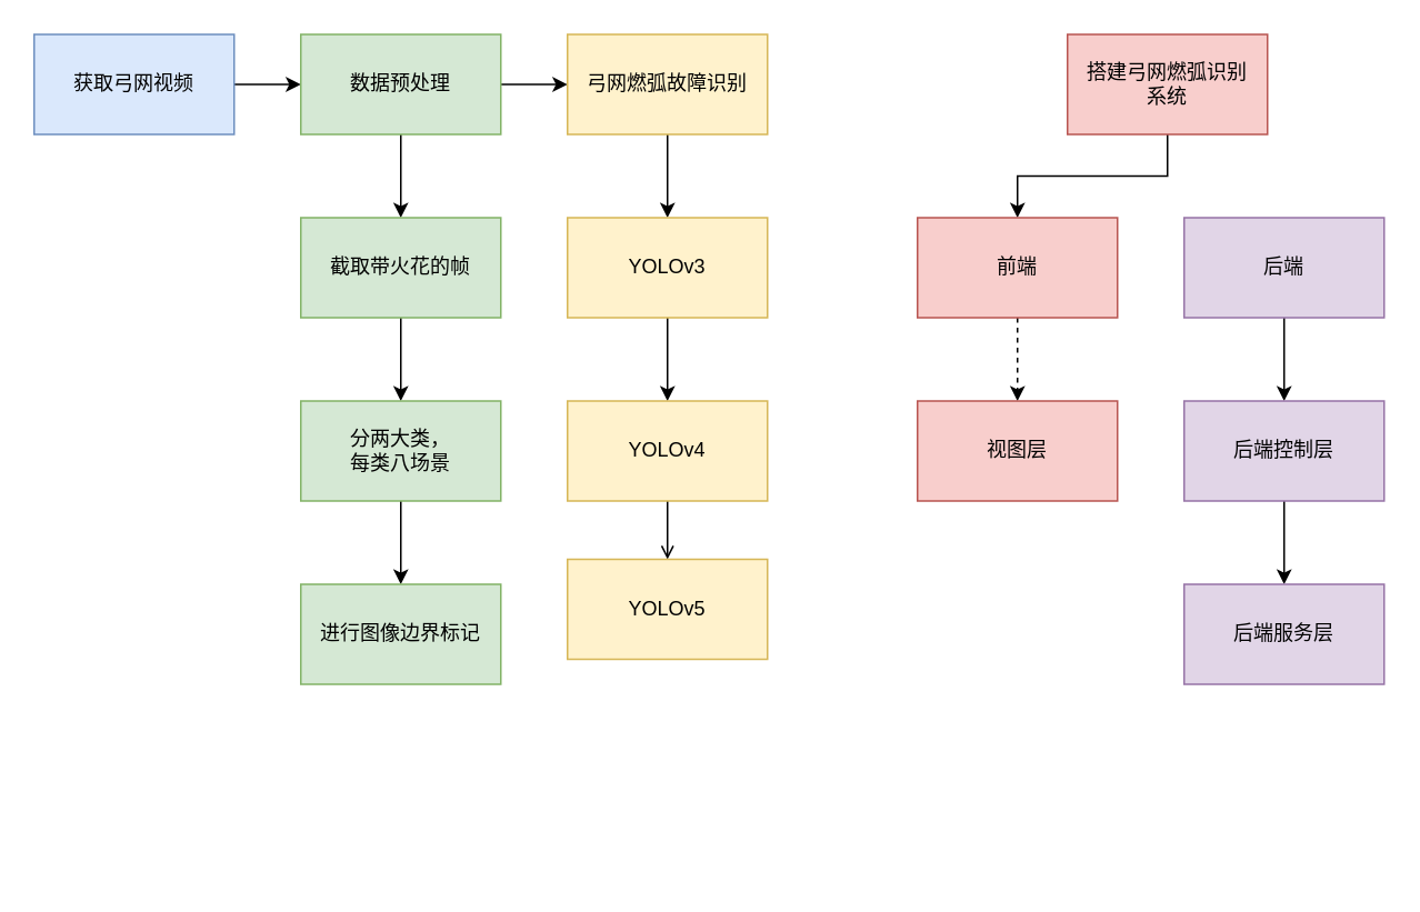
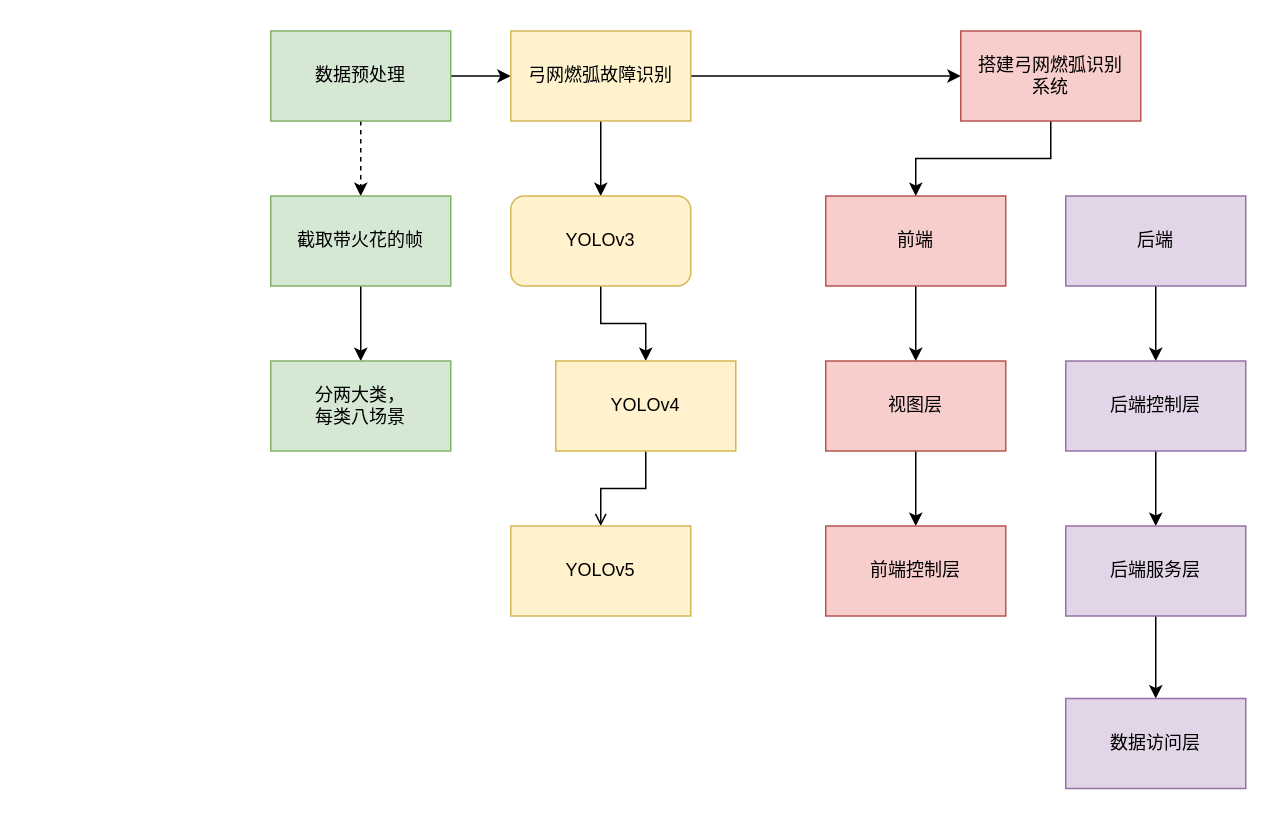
  <mxCell id="0" />
  <mxCell id="1" parent="0" />
- <mxCell id="2" value="" style="edgeStyle=orthogonalEdgeStyle;rounded=0;orthogonalLoop=1;jettySize=auto;html=1;" edge="1" parent="1" source="3" target="6"><mxGeometry relative="1" as="geometry" /></mxCell>
- <mxCell id="3" value="获取弓网视频" style="rounded=0;whiteSpace=wrap;html=1;fillColor=#dae8fc;strokeColor=#6c8ebf;" vertex="1" parent="1"><mxGeometry x="20" y="20" width="120" height="60" as="geometry" /></mxCell>
  <mxCell id="4" value="" style="edgeStyle=orthogonalEdgeStyle;rounded=0;orthogonalLoop=1;jettySize=auto;html=1;" edge="1" parent="1" source="6" target="9"><mxGeometry relative="1" as="geometry" /></mxCell>
- <mxCell id="5" value="" style="edgeStyle=orthogonalEdgeStyle;rounded=0;orthogonalLoop=1;jettySize=auto;html=1;" edge="1" parent="1" source="6" target="13"><mxGeometry relative="1" as="geometry" /></mxCell>
+ <mxCell id="5" value="" style="edgeStyle=orthogonalEdgeStyle;rounded=0;orthogonalLoop=1;jettySize=auto;html=1;dashed=1;" edge="1" parent="1" source="6" target="13"><mxGeometry relative="1" as="geometry" /></mxCell>
  <mxCell id="6" value="数据预处理" style="rounded=0;whiteSpace=wrap;html=1;fillColor=#d5e8d4;strokeColor=#82b366;" vertex="1" parent="1"><mxGeometry x="180" y="20" width="120" height="60" as="geometry" /></mxCell>
+ <mxCell id="7" value="" style="edgeStyle=orthogonalEdgeStyle;rounded=0;orthogonalLoop=1;jettySize=auto;html=1;" edge="1" parent="1" source="9" target="11"><mxGeometry relative="1" as="geometry" /></mxCell>
  <mxCell id="8" value="" style="edgeStyle=orthogonalEdgeStyle;rounded=0;orthogonalLoop=1;jettySize=auto;html=1;" edge="1" parent="1" source="9" target="17"><mxGeometry relative="1" as="geometry" /></mxCell>
  <mxCell id="9" value="弓网燃弧故障识别" style="rounded=0;whiteSpace=wrap;html=1;fillColor=#fff2cc;strokeColor=#d6b656;" vertex="1" parent="1"><mxGeometry x="340" y="20" width="120" height="60" as="geometry" /></mxCell>
  <mxCell id="10" style="edgeStyle=orthogonalEdgeStyle;rounded=0;orthogonalLoop=1;jettySize=auto;html=1;entryX=0.5;entryY=0;entryDx=0;entryDy=0;" edge="1" parent="1" source="11" target="23"><mxGeometry relative="1" as="geometry" /></mxCell>
  <mxCell id="11" value="搭建弓网燃弧识别&lt;br&gt;系统" style="rounded=0;whiteSpace=wrap;html=1;fillColor=#f8cecc;strokeColor=#b85450;" vertex="1" parent="1"><mxGeometry x="640" y="20" width="120" height="60" as="geometry" /></mxCell>
  <mxCell id="12" value="" style="edgeStyle=orthogonalEdgeStyle;rounded=0;orthogonalLoop=1;jettySize=auto;html=1;" edge="1" parent="1" source="13" target="15"><mxGeometry relative="1" as="geometry" /></mxCell>
  <mxCell id="13" value="截取带火花的帧" style="rounded=0;whiteSpace=wrap;html=1;fillColor=#d5e8d4;strokeColor=#82b366;" vertex="1" parent="1"><mxGeometry x="180" y="130" width="120" height="60" as="geometry" /></mxCell>
- <mxCell id="14" value="" style="edgeStyle=orthogonalEdgeStyle;rounded=0;orthogonalLoop=1;jettySize=auto;html=1;" edge="1" parent="1" source="15" target="20"><mxGeometry relative="1" as="geometry" /></mxCell>
  <mxCell id="15" value="分两大类，&lt;br&gt;每类八场景" style="rounded=0;whiteSpace=wrap;html=1;fillColor=#d5e8d4;strokeColor=#82b366;" vertex="1" parent="1"><mxGeometry x="180" y="240" width="120" height="60" as="geometry" /></mxCell>
  <mxCell id="16" value="" style="edgeStyle=orthogonalEdgeStyle;rounded=0;orthogonalLoop=1;jettySize=auto;html=1;" edge="1" parent="1" source="17" target="19"><mxGeometry relative="1" as="geometry" /></mxCell>
- <mxCell id="17" value="YOLOv3" style="rounded=0;whiteSpace=wrap;html=1;fillColor=#fff2cc;strokeColor=#d6b656;" vertex="1" parent="1"><mxGeometry x="340" y="130" width="120" height="60" as="geometry" /></mxCell>
+ <mxCell id="17" value="YOLOv3" style="whiteSpace=wrap;html=1;fillColor=#fff2cc;strokeColor=#d6b656;rounded=1;" vertex="1" parent="1"><mxGeometry x="340" y="130" width="120" height="60" as="geometry" /></mxCell>
  <mxCell id="18" value="" style="edgeStyle=orthogonalEdgeStyle;rounded=0;orthogonalLoop=1;jettySize=auto;html=1;endArrow=open;" edge="1" parent="1" source="19" target="21"><mxGeometry relative="1" as="geometry" /></mxCell>
- <mxCell id="19" value="&lt;span&gt;YOLOv4&lt;/span&gt;" style="rounded=0;whiteSpace=wrap;html=1;fillColor=#fff2cc;strokeColor=#d6b656;" vertex="1" parent="1"><mxGeometry x="340" y="240" width="120" height="60" as="geometry" /></mxCell>
- <mxCell id="20" value="进行图像边界标记" style="rounded=0;whiteSpace=wrap;html=1;fillColor=#d5e8d4;strokeColor=#82b366;" vertex="1" parent="1"><mxGeometry x="180" y="350" width="120" height="60" as="geometry" /></mxCell>
- <mxCell id="21" value="&lt;span&gt;YOLOv5&lt;/span&gt;" style="rounded=0;whiteSpace=wrap;html=1;fillColor=#fff2cc;strokeColor=#d6b656;" vertex="1" parent="1"><mxGeometry x="340" y="335" width="120" height="60" as="geometry" /></mxCell>
- <mxCell id="22" value="" style="edgeStyle=orthogonalEdgeStyle;rounded=0;orthogonalLoop=1;jettySize=auto;html=1;dashed=1;" edge="1" parent="1" source="23" target="27"><mxGeometry relative="1" as="geometry" /></mxCell>
+ <mxCell id="19" value="&lt;span&gt;YOLOv4&lt;/span&gt;" style="rounded=0;whiteSpace=wrap;html=1;fillColor=#fff2cc;strokeColor=#d6b656;" vertex="1" parent="1"><mxGeometry x="370" y="240" width="120" height="60" as="geometry" /></mxCell>
+ <mxCell id="21" value="&lt;span&gt;YOLOv5&lt;/span&gt;" style="rounded=0;whiteSpace=wrap;html=1;fillColor=#fff2cc;strokeColor=#d6b656;" vertex="1" parent="1"><mxGeometry x="340" y="350" width="120" height="60" as="geometry" /></mxCell>
+ <mxCell id="22" value="" style="edgeStyle=orthogonalEdgeStyle;rounded=0;orthogonalLoop=1;jettySize=auto;html=1;" edge="1" parent="1" source="23" target="27"><mxGeometry relative="1" as="geometry" /></mxCell>
  <mxCell id="23" value="前端" style="rounded=0;whiteSpace=wrap;html=1;fillColor=#f8cecc;strokeColor=#b85450;" vertex="1" parent="1"><mxGeometry x="550" y="130" width="120" height="60" as="geometry" /></mxCell>
  <mxCell id="24" value="" style="edgeStyle=orthogonalEdgeStyle;rounded=0;orthogonalLoop=1;jettySize=auto;html=1;" edge="1" parent="1" source="25" target="29"><mxGeometry relative="1" as="geometry" /></mxCell>
  <mxCell id="25" value="后端" style="rounded=0;whiteSpace=wrap;html=1;fillColor=#e1d5e7;strokeColor=#9673a6;" vertex="1" parent="1"><mxGeometry x="710" y="130" width="120" height="60" as="geometry" /></mxCell>
+ <mxCell id="26" value="" style="edgeStyle=orthogonalEdgeStyle;rounded=0;orthogonalLoop=1;jettySize=auto;html=1;" edge="1" parent="1" source="27" target="30"><mxGeometry relative="1" as="geometry" /></mxCell>
  <mxCell id="27" value="视图层" style="rounded=0;whiteSpace=wrap;html=1;fillColor=#f8cecc;strokeColor=#b85450;" vertex="1" parent="1"><mxGeometry x="550" y="240" width="120" height="60" as="geometry" /></mxCell>
  <mxCell id="28" value="" style="edgeStyle=orthogonalEdgeStyle;rounded=0;orthogonalLoop=1;jettySize=auto;html=1;" edge="1" parent="1" source="29" target="32"><mxGeometry relative="1" as="geometry" /></mxCell>
  <mxCell id="29" value="后端控制层" style="rounded=0;whiteSpace=wrap;html=1;fillColor=#e1d5e7;strokeColor=#9673a6;" vertex="1" parent="1"><mxGeometry x="710" y="240" width="120" height="60" as="geometry" /></mxCell>
+ <mxCell id="30" value="前端控制层" style="rounded=0;whiteSpace=wrap;html=1;fillColor=#f8cecc;strokeColor=#b85450;" vertex="1" parent="1"><mxGeometry x="550" y="350" width="120" height="60" as="geometry" /></mxCell>
+ <mxCell id="31" value="" style="edgeStyle=orthogonalEdgeStyle;rounded=0;orthogonalLoop=1;jettySize=auto;html=1;" edge="1" parent="1" source="32" target="33"><mxGeometry relative="1" as="geometry" /></mxCell>
  <mxCell id="32" value="后端服务层" style="rounded=0;whiteSpace=wrap;html=1;fillColor=#e1d5e7;strokeColor=#9673a6;" vertex="1" parent="1"><mxGeometry x="710" y="350" width="120" height="60" as="geometry" /></mxCell>
+ <mxCell id="33" value="数据访问层" style="rounded=0;whiteSpace=wrap;html=1;fillColor=#e1d5e7;strokeColor=#9673a6;" vertex="1" parent="1"><mxGeometry x="710" y="465" width="120" height="60" as="geometry" /></mxCell>
